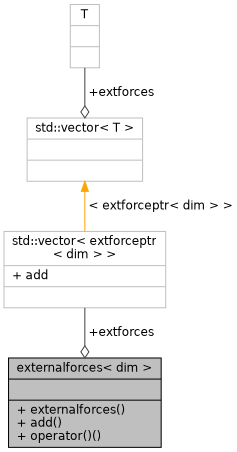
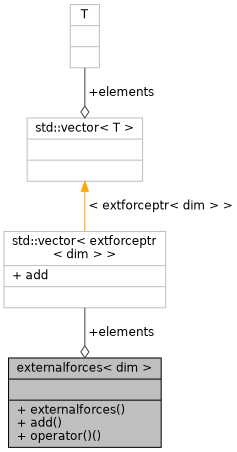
  digraph {
    node [color=grey75 fontname=Helvetica fontsize=12 shape=record]
    edge [arrowhead=odiamond color=grey25 fontname=Helvetica fontsize=12 labelfontname=Helvetica labelfontsize=12 style=solid]
    n1 [color=black fillcolor=grey75 fontcolor=black height=0.2 label="{externalforces\< dim \>\n||+ externalforces()\l+ add()\l+ operator()()\l}" style=filled width=0.4]
    n2 [height=0.2 label="{std::vector\< extforceptr\l\< dim \> \>\n|+ add\l|}" width=0.4]
    n3 [height=0.2 label="{std::vector\< T \>\n||}" width=0.4]
    n4 [height=0.2 label="{T\n||}" width=0.4]
-   n2 -> n1 [label=" +extforces"]
+   n2 -> n1 [label=" +elements"]
    n3 -> n2 [color=orange dir=back label=" \< extforceptr\< dim \> \>" arrowhead=""]
-   n4 -> n3 [label=" +extforces"]
+   n4 -> n3 [label=" +elements"]
  }
